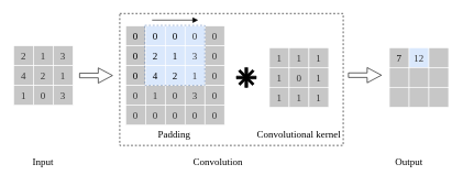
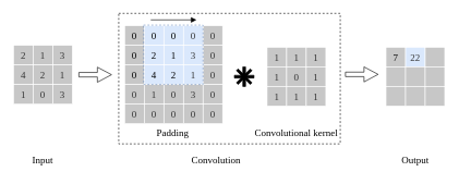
  <mxCell id="0" />
  <mxCell id="1" parent="0" />
  <mxCell id="2" value="" style="rounded=0;whiteSpace=wrap;html=1;dashed=1;fillColor=none;fontSize=15;fontFamily=Times New Roman;" vertex="1" parent="1"><mxGeometry x="181" y="20" width="339" height="200" as="geometry" /></mxCell>
  <mxCell id="3" value="2" style="whiteSpace=wrap;html=1;aspect=fixed;fillColor=#C7C7C7;fontColor=#333333;strokeColor=#FFFFFF;fontSize=15;fontFamily=Times New Roman;" vertex="1" parent="1"><mxGeometry x="20" y="69" width="30" height="30" as="geometry" /></mxCell>
  <mxCell id="4" value="1" style="whiteSpace=wrap;html=1;aspect=fixed;fillColor=#C7C7C7;fontColor=#333333;strokeColor=#FFFFFF;fontSize=15;fontFamily=Times New Roman;" vertex="1" parent="1"><mxGeometry x="50" y="69" width="30" height="30" as="geometry" /></mxCell>
  <mxCell id="5" value="3" style="whiteSpace=wrap;html=1;aspect=fixed;fillColor=#C7C7C7;fontColor=#333333;strokeColor=#FFFFFF;fontSize=15;fontFamily=Times New Roman;" vertex="1" parent="1"><mxGeometry x="80" y="69" width="30" height="30" as="geometry" /></mxCell>
  <mxCell id="6" value="4" style="whiteSpace=wrap;html=1;aspect=fixed;fillColor=#C7C7C7;fontColor=#333333;strokeColor=#FFFFFF;fontSize=15;fontFamily=Times New Roman;" vertex="1" parent="1"><mxGeometry x="20" y="99" width="30" height="30" as="geometry" /></mxCell>
  <mxCell id="7" value="2" style="whiteSpace=wrap;html=1;aspect=fixed;fillColor=#C7C7C7;fontColor=#333333;strokeColor=#FFFFFF;fontSize=15;fontFamily=Times New Roman;" vertex="1" parent="1"><mxGeometry x="50" y="99" width="30" height="30" as="geometry" /></mxCell>
  <mxCell id="8" value="1" style="whiteSpace=wrap;html=1;aspect=fixed;fillColor=#C7C7C7;fontColor=#333333;strokeColor=#FFFFFF;fontSize=15;fontFamily=Times New Roman;" vertex="1" parent="1"><mxGeometry x="80" y="99" width="30" height="30" as="geometry" /></mxCell>
  <mxCell id="9" value="1" style="whiteSpace=wrap;html=1;aspect=fixed;fillColor=#C7C7C7;fontColor=#333333;strokeColor=#FFFFFF;fontSize=15;fontFamily=Times New Roman;" vertex="1" parent="1"><mxGeometry x="20" y="129" width="30" height="30" as="geometry" /></mxCell>
  <mxCell id="10" value="0" style="whiteSpace=wrap;html=1;aspect=fixed;fillColor=#C7C7C7;fontColor=#333333;strokeColor=#FFFFFF;fontSize=15;fontFamily=Times New Roman;" vertex="1" parent="1"><mxGeometry x="50" y="129" width="30" height="30" as="geometry" /></mxCell>
  <mxCell id="11" value="3" style="whiteSpace=wrap;html=1;aspect=fixed;fillColor=#C7C7C7;fontColor=#333333;strokeColor=#FFFFFF;fontSize=15;fontFamily=Times New Roman;" vertex="1" parent="1"><mxGeometry x="80" y="129" width="30" height="30" as="geometry" /></mxCell>
  <mxCell id="12" value="0" style="whiteSpace=wrap;html=1;aspect=fixed;fillColor=#C7C7C7;strokeColor=#FFFFFF;fontSize=15;fontFamily=Times New Roman;" vertex="1" parent="1"><mxGeometry x="190" y="39" width="30" height="30" as="geometry" /></mxCell>
  <mxCell id="13" value="0" style="whiteSpace=wrap;html=1;aspect=fixed;fillColor=#dae8fc;strokeColor=#FFFFFF;fontSize=15;fontFamily=Times New Roman;" vertex="1" parent="1"><mxGeometry x="220" y="39" width="30" height="30" as="geometry" /></mxCell>
  <mxCell id="14" value="0" style="whiteSpace=wrap;html=1;aspect=fixed;fillColor=#dae8fc;strokeColor=#FFFFFF;fontSize=15;fontFamily=Times New Roman;" vertex="1" parent="1"><mxGeometry x="250" y="39" width="30" height="30" as="geometry" /></mxCell>
  <mxCell id="15" value="0" style="whiteSpace=wrap;html=1;aspect=fixed;fillColor=#C7C7C7;strokeColor=#FFFFFF;fontSize=15;fontFamily=Times New Roman;" vertex="1" parent="1"><mxGeometry x="190" y="69" width="30" height="30" as="geometry" /></mxCell>
  <mxCell id="16" value="2" style="whiteSpace=wrap;html=1;aspect=fixed;fillColor=#dae8fc;strokeColor=#FFFFFF;fontSize=15;fontFamily=Times New Roman;" vertex="1" parent="1"><mxGeometry x="220" y="69" width="30" height="30" as="geometry" /></mxCell>
  <mxCell id="17" value="1" style="whiteSpace=wrap;html=1;aspect=fixed;fillColor=#dae8fc;strokeColor=#FFFFFF;fontSize=15;fontFamily=Times New Roman;" vertex="1" parent="1"><mxGeometry x="250" y="69" width="30" height="30" as="geometry" /></mxCell>
  <mxCell id="18" value="0" style="whiteSpace=wrap;html=1;aspect=fixed;fillColor=#C7C7C7;strokeColor=#FFFFFF;fontSize=15;fontFamily=Times New Roman;" vertex="1" parent="1"><mxGeometry x="190" y="99" width="30" height="30" as="geometry" /></mxCell>
  <mxCell id="19" value="4" style="whiteSpace=wrap;html=1;aspect=fixed;fillColor=#dae8fc;strokeColor=#FFFFFF;fontSize=15;fontFamily=Times New Roman;" vertex="1" parent="1"><mxGeometry x="220" y="99" width="30" height="30" as="geometry" /></mxCell>
  <mxCell id="20" value="2" style="whiteSpace=wrap;html=1;aspect=fixed;fillColor=#dae8fc;strokeColor=#FFFFFF;fontSize=15;fontFamily=Times New Roman;" vertex="1" parent="1"><mxGeometry x="250" y="99" width="30" height="30" as="geometry" /></mxCell>
  <mxCell id="21" value="0" style="whiteSpace=wrap;html=1;aspect=fixed;fillColor=#DAE8FC;fontColor=#333333;strokeColor=#FFFFFF;fontSize=15;fontFamily=Times New Roman;" vertex="1" parent="1"><mxGeometry x="280" y="39" width="30" height="30" as="geometry" /></mxCell>
  <mxCell id="22" value="1" style="whiteSpace=wrap;html=1;aspect=fixed;fillColor=#C7C7C7;fontColor=#333333;strokeColor=#FFFFFF;fontSize=15;fontFamily=Times New Roman;" vertex="1" parent="1"><mxGeometry x="280" y="69" width="30" height="30" as="geometry" /></mxCell>
  <mxCell id="23" value="3" style="whiteSpace=wrap;html=1;aspect=fixed;fillColor=#DAE8FC;fontColor=#333333;strokeColor=#FFFFFF;fontSize=15;fontFamily=Times New Roman;" vertex="1" parent="1"><mxGeometry x="280" y="69" width="30" height="30" as="geometry" /></mxCell>
  <mxCell id="24" value="1" style="whiteSpace=wrap;html=1;aspect=fixed;fillColor=#DAE8FC;fontColor=#333333;strokeColor=#FFFFFF;fontSize=15;fontFamily=Times New Roman;" vertex="1" parent="1"><mxGeometry x="280" y="99" width="30" height="30" as="geometry" /></mxCell>
  <mxCell id="25" value="0" style="whiteSpace=wrap;html=1;aspect=fixed;fillColor=#C7C7C7;fontColor=#333333;strokeColor=#FFFFFF;fontSize=15;fontFamily=Times New Roman;" vertex="1" parent="1"><mxGeometry x="190" y="129" width="30" height="30" as="geometry" /></mxCell>
  <mxCell id="26" value="1" style="whiteSpace=wrap;html=1;aspect=fixed;fillColor=#C7C7C7;fontColor=#333333;strokeColor=#FFFFFF;fontSize=15;fontFamily=Times New Roman;" vertex="1" parent="1"><mxGeometry x="220" y="129" width="30" height="30" as="geometry" /></mxCell>
  <mxCell id="27" value="0" style="whiteSpace=wrap;html=1;aspect=fixed;fillColor=#C7C7C7;fontColor=#333333;strokeColor=#FFFFFF;fontSize=15;fontFamily=Times New Roman;" vertex="1" parent="1"><mxGeometry x="250" y="129" width="30" height="30" as="geometry" /></mxCell>
  <mxCell id="28" value="3" style="whiteSpace=wrap;html=1;aspect=fixed;fillColor=#C7C7C7;fontColor=#333333;strokeColor=#FFFFFF;fontSize=15;fontFamily=Times New Roman;" vertex="1" parent="1"><mxGeometry x="280" y="129" width="30" height="30" as="geometry" /></mxCell>
  <mxCell id="29" value="0" style="whiteSpace=wrap;html=1;aspect=fixed;fillColor=#C7C7C7;fontColor=#333333;strokeColor=#FFFFFF;fontSize=15;fontFamily=Times New Roman;" vertex="1" parent="1"><mxGeometry x="310" y="39" width="30" height="30" as="geometry" /></mxCell>
  <mxCell id="30" value="0" style="whiteSpace=wrap;html=1;aspect=fixed;fillColor=#C7C7C7;fontColor=#333333;strokeColor=#FFFFFF;fontSize=15;fontFamily=Times New Roman;" vertex="1" parent="1"><mxGeometry x="310" y="69" width="30" height="30" as="geometry" /></mxCell>
  <mxCell id="31" value="0" style="whiteSpace=wrap;html=1;aspect=fixed;fillColor=#C7C7C7;fontColor=#333333;strokeColor=#FFFFFF;fontSize=15;fontFamily=Times New Roman;" vertex="1" parent="1"><mxGeometry x="310" y="99" width="30" height="30" as="geometry" /></mxCell>
  <mxCell id="32" value="0" style="whiteSpace=wrap;html=1;aspect=fixed;fillColor=#C7C7C7;fontColor=#333333;strokeColor=#FFFFFF;fontSize=15;fontFamily=Times New Roman;" vertex="1" parent="1"><mxGeometry x="310" y="129" width="30" height="30" as="geometry" /></mxCell>
  <mxCell id="33" value="0" style="whiteSpace=wrap;html=1;aspect=fixed;fillColor=#C7C7C7;fontColor=#333333;strokeColor=#FFFFFF;fontSize=15;fontFamily=Times New Roman;" vertex="1" parent="1"><mxGeometry x="190" y="159" width="30" height="30" as="geometry" /></mxCell>
  <mxCell id="34" value="0" style="whiteSpace=wrap;html=1;aspect=fixed;fillColor=#C7C7C7;fontColor=#333333;strokeColor=#FFFFFF;fontSize=15;fontFamily=Times New Roman;" vertex="1" parent="1"><mxGeometry x="220" y="159" width="30" height="30" as="geometry" /></mxCell>
  <mxCell id="35" value="0" style="whiteSpace=wrap;html=1;aspect=fixed;fillColor=#C7C7C7;fontColor=#333333;strokeColor=#FFFFFF;fontSize=15;fontFamily=Times New Roman;" vertex="1" parent="1"><mxGeometry x="250" y="159" width="30" height="30" as="geometry" /></mxCell>
  <mxCell id="36" value="0" style="whiteSpace=wrap;html=1;aspect=fixed;fillColor=#C7C7C7;fontColor=#333333;strokeColor=#FFFFFF;fontSize=15;fontFamily=Times New Roman;" vertex="1" parent="1"><mxGeometry x="280" y="159" width="30" height="30" as="geometry" /></mxCell>
  <mxCell id="37" value="0" style="whiteSpace=wrap;html=1;aspect=fixed;fillColor=#C7C7C7;fontColor=#333333;strokeColor=#FFFFFF;fontSize=15;fontFamily=Times New Roman;" vertex="1" parent="1"><mxGeometry x="310" y="159" width="30" height="30" as="geometry" /></mxCell>
  <mxCell id="38" value="" style="shape=cross;whiteSpace=wrap;html=1;aspect=fixed;fillColor=#000000;rotation=45;size=0.125;fontSize=15;fontFamily=Times New Roman;" vertex="1" parent="1"><mxGeometry x="358" y="102" width="30" height="30" as="geometry" /></mxCell>
  <mxCell id="39" value="1" style="whiteSpace=wrap;html=1;aspect=fixed;fillColor=#C7C7C7;fontColor=#333333;strokeColor=#FFFFFF;fontSize=15;fontFamily=Times New Roman;" vertex="1" parent="1"><mxGeometry x="408" y="72" width="30" height="30" as="geometry" /></mxCell>
  <mxCell id="40" value="1" style="whiteSpace=wrap;html=1;aspect=fixed;fillColor=#C7C7C7;fontColor=#333333;strokeColor=#FFFFFF;fontSize=15;fontFamily=Times New Roman;" vertex="1" parent="1"><mxGeometry x="438" y="72" width="30" height="30" as="geometry" /></mxCell>
  <mxCell id="41" value="1" style="whiteSpace=wrap;html=1;aspect=fixed;fillColor=#C7C7C7;fontColor=#333333;strokeColor=#FFFFFF;fontSize=15;fontFamily=Times New Roman;" vertex="1" parent="1"><mxGeometry x="468" y="72" width="30" height="30" as="geometry" /></mxCell>
  <mxCell id="42" value="1" style="whiteSpace=wrap;html=1;aspect=fixed;fillColor=#C7C7C7;fontColor=#333333;strokeColor=#FFFFFF;fontSize=15;fontFamily=Times New Roman;" vertex="1" parent="1"><mxGeometry x="408" y="102" width="30" height="30" as="geometry" /></mxCell>
  <mxCell id="43" value="0" style="whiteSpace=wrap;html=1;aspect=fixed;fillColor=#C7C7C7;fontColor=#333333;strokeColor=#FFFFFF;fontSize=15;fontFamily=Times New Roman;" vertex="1" parent="1"><mxGeometry x="438" y="102" width="30" height="30" as="geometry" /></mxCell>
  <mxCell id="44" value="1" style="whiteSpace=wrap;html=1;aspect=fixed;fillColor=#C7C7C7;fontColor=#333333;strokeColor=#FFFFFF;fontSize=15;fontFamily=Times New Roman;" vertex="1" parent="1"><mxGeometry x="468" y="102" width="30" height="30" as="geometry" /></mxCell>
  <mxCell id="45" value="1" style="whiteSpace=wrap;html=1;aspect=fixed;fillColor=#C7C7C7;fontColor=#333333;strokeColor=#FFFFFF;fontSize=15;fontFamily=Times New Roman;" vertex="1" parent="1"><mxGeometry x="408" y="132" width="30" height="30" as="geometry" /></mxCell>
  <mxCell id="46" value="1" style="whiteSpace=wrap;html=1;aspect=fixed;fillColor=#C7C7C7;fontColor=#333333;strokeColor=#FFFFFF;fontSize=15;fontFamily=Times New Roman;" vertex="1" parent="1"><mxGeometry x="438" y="132" width="30" height="30" as="geometry" /></mxCell>
  <mxCell id="47" value="1" style="whiteSpace=wrap;html=1;aspect=fixed;fillColor=#C7C7C7;fontColor=#333333;strokeColor=#FFFFFF;fontSize=15;fontFamily=Times New Roman;" vertex="1" parent="1"><mxGeometry x="468" y="132" width="30" height="30" as="geometry" /></mxCell>
  <mxCell id="48" value="7" style="whiteSpace=wrap;html=1;aspect=fixed;fillColor=#C7C7C7;strokeColor=#FFFFFF;fontSize=15;fontFamily=Times New Roman;" vertex="1" parent="1"><mxGeometry x="590" y="72" width="30" height="30" as="geometry" /></mxCell>
- <mxCell id="49" value="12" style="whiteSpace=wrap;html=1;aspect=fixed;fillColor=#DAE8FC;fontColor=#333333;strokeColor=#FFFFFF;fontSize=15;fontFamily=Times New Roman;" vertex="1" parent="1"><mxGeometry x="620" y="72" width="30" height="30" as="geometry" /></mxCell>
+ <mxCell id="49" value="22" style="whiteSpace=wrap;html=1;aspect=fixed;fillColor=#DAE8FC;fontColor=#333333;strokeColor=#FFFFFF;fontSize=15;fontFamily=Times New Roman;" vertex="1" parent="1"><mxGeometry x="620" y="72" width="30" height="30" as="geometry" /></mxCell>
  <mxCell id="50" value="" style="whiteSpace=wrap;html=1;aspect=fixed;fillColor=#C7C7C7;fontColor=#333333;strokeColor=#FFFFFF;fontSize=15;fontFamily=Times New Roman;" vertex="1" parent="1"><mxGeometry x="650" y="72" width="30" height="30" as="geometry" /></mxCell>
  <mxCell id="51" value="" style="whiteSpace=wrap;html=1;aspect=fixed;fillColor=#C7C7C7;fontColor=#333333;strokeColor=#FFFFFF;fontSize=15;fontFamily=Times New Roman;" vertex="1" parent="1"><mxGeometry x="590" y="102" width="30" height="30" as="geometry" /></mxCell>
  <mxCell id="52" value="" style="whiteSpace=wrap;html=1;aspect=fixed;fillColor=#C7C7C7;fontColor=#333333;strokeColor=#FFFFFF;fontSize=15;fontFamily=Times New Roman;" vertex="1" parent="1"><mxGeometry x="620" y="102" width="30" height="30" as="geometry" /></mxCell>
  <mxCell id="53" value="" style="whiteSpace=wrap;html=1;aspect=fixed;fillColor=#C7C7C7;fontColor=#333333;strokeColor=#FFFFFF;fontSize=15;fontFamily=Times New Roman;" vertex="1" parent="1"><mxGeometry x="650" y="102" width="30" height="30" as="geometry" /></mxCell>
  <mxCell id="54" value="" style="whiteSpace=wrap;html=1;aspect=fixed;fillColor=#C7C7C7;fontColor=#333333;strokeColor=#FFFFFF;fontSize=15;fontFamily=Times New Roman;" vertex="1" parent="1"><mxGeometry x="590" y="132" width="30" height="30" as="geometry" /></mxCell>
  <mxCell id="55" value="" style="whiteSpace=wrap;html=1;aspect=fixed;fillColor=#C7C7C7;fontColor=#333333;strokeColor=#FFFFFF;fontSize=15;fontFamily=Times New Roman;" vertex="1" parent="1"><mxGeometry x="620" y="132" width="30" height="30" as="geometry" /></mxCell>
  <mxCell id="56" value="" style="whiteSpace=wrap;html=1;aspect=fixed;fillColor=#C7C7C7;fontColor=#333333;strokeColor=#FFFFFF;fontSize=15;fontFamily=Times New Roman;" vertex="1" parent="1"><mxGeometry x="650" y="132" width="30" height="30" as="geometry" /></mxCell>
  <mxCell id="57" value="" style="shape=cross;whiteSpace=wrap;html=1;aspect=fixed;fillColor=#000000;size=0.141;fontSize=15;fontFamily=Times New Roman;" vertex="1" parent="1"><mxGeometry x="358" y="102" width="30" height="30" as="geometry" /></mxCell>
  <mxCell id="58" value="" style="shape=singleArrow;whiteSpace=wrap;html=1;arrowWidth=0.299;arrowSize=0.433;fontSize=15;fontFamily=Times New Roman;" vertex="1" parent="1"><mxGeometry x="120" y="102.5" width="50" height="23" as="geometry" /></mxCell>
  <mxCell id="59" value="" style="shape=singleArrow;whiteSpace=wrap;html=1;arrowWidth=0.299;arrowSize=0.433;fontSize=15;fontFamily=Times New Roman;" vertex="1" parent="1"><mxGeometry x="528" y="102" width="50" height="23" as="geometry" /></mxCell>
  <mxCell id="60" value="" style="endArrow=block;html=1;rounded=0;endFill=1;fontSize=15;fontFamily=Times New Roman;" edge="1" parent="1"><mxGeometry width="50" height="50" relative="1" as="geometry"><mxPoint x="230" y="30" as="sourcePoint" /><mxPoint x="300" y="30" as="targetPoint" /></mxGeometry></mxCell>
  <mxCell id="61" value="" style="rounded=0;whiteSpace=wrap;html=1;fillColor=none;strokeColor=#6C8EBF;dashed=1;fontSize=15;fontFamily=Times New Roman;" vertex="1" parent="1"><mxGeometry x="219" y="38" width="91" height="91" as="geometry" /></mxCell>
  <mxCell id="62" value="Input" style="text;html=1;align=center;verticalAlign=middle;whiteSpace=wrap;rounded=0;fontSize=15;fontFamily=Times New Roman;" vertex="1" parent="1"><mxGeometry x="35" y="230" width="60" height="30" as="geometry" /></mxCell>
- <mxCell id="63" value="Output" style="text;html=1;align=center;verticalAlign=middle;whiteSpace=wrap;rounded=0;fontSize=15;fontFamily=Times New Roman;" vertex="1" parent="1"><mxGeometry x="590" y="230" width="60" height="30" as="geometry" /></mxCell>
+ <mxCell id="63" value="Output" style="text;html=1;align=center;verticalAlign=middle;whiteSpace=wrap;rounded=0;fontSize=15;fontFamily=Times New Roman;" vertex="1" parent="1"><mxGeometry x="605" y="230" width="60" height="30" as="geometry" /></mxCell>
  <mxCell id="64" value="Convolution" style="text;html=1;align=center;verticalAlign=middle;whiteSpace=wrap;rounded=0;fontSize=15;fontFamily=Times New Roman;" vertex="1" parent="1"><mxGeometry x="265" y="230" width="130" height="30" as="geometry" /></mxCell>
  <mxCell id="65" value="Convolutional kernel" style="text;html=1;align=center;verticalAlign=middle;whiteSpace=wrap;rounded=0;fontSize=15;fontFamily=Times New Roman;" vertex="1" parent="1"><mxGeometry x="385.25" y="188" width="135.5" height="30" as="geometry" /></mxCell>
  <mxCell id="66" value="Padding" style="text;html=1;align=center;verticalAlign=middle;whiteSpace=wrap;rounded=0;fontSize=15;fontFamily=Times New Roman;" vertex="1" parent="1"><mxGeometry x="234" y="188" width="60" height="30" as="geometry" /></mxCell>
